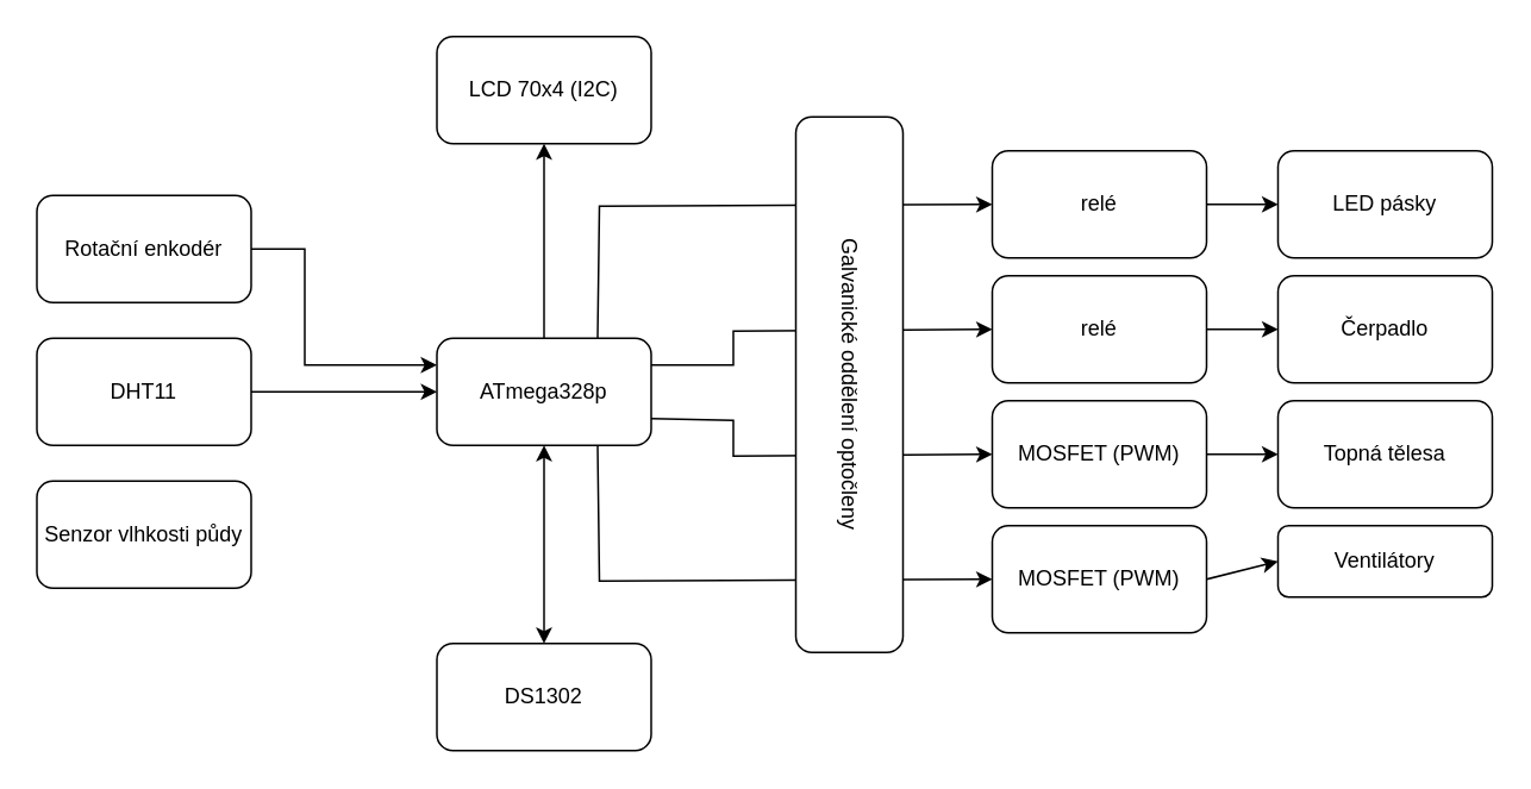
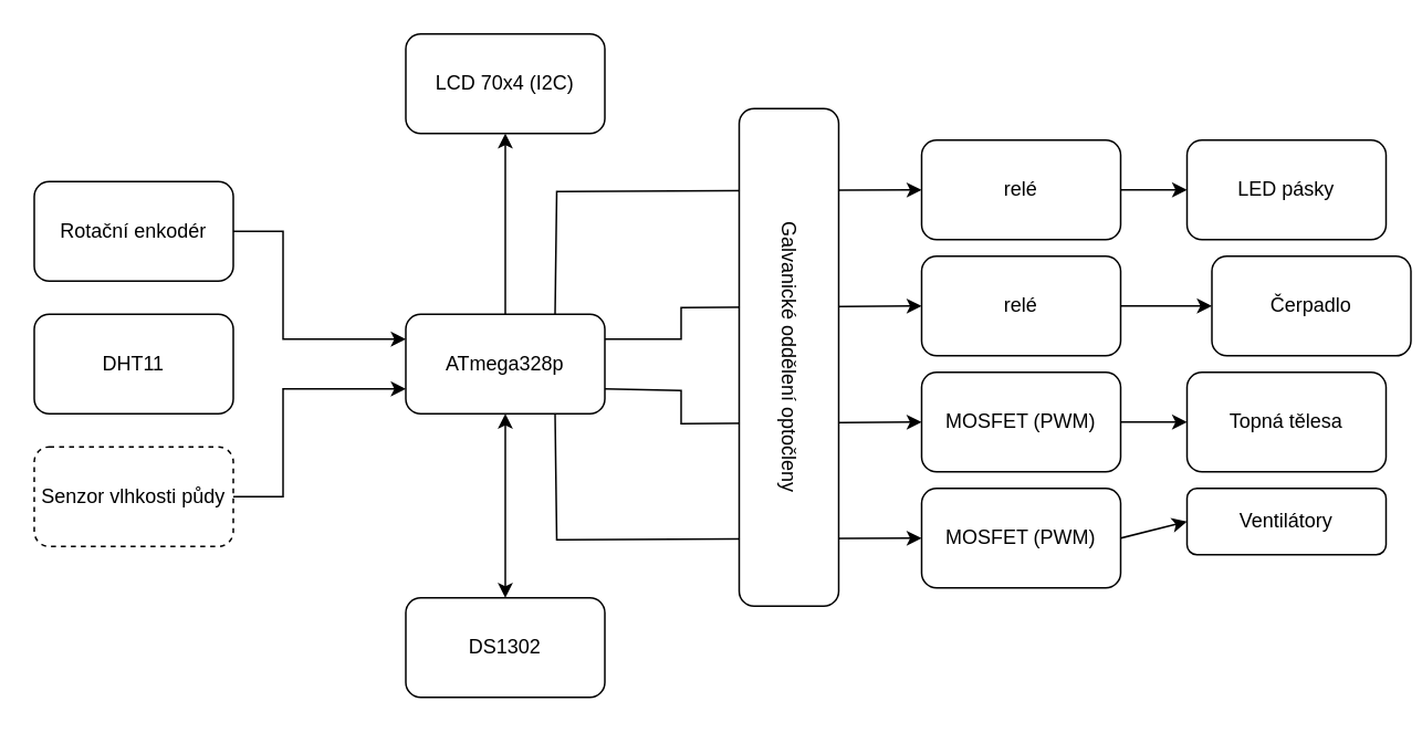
  <mxCell id="0" />
  <mxCell id="1" parent="0" />
  <mxCell id="2" value="ATmega328p" style="rounded=1;whiteSpace=wrap;html=1;" parent="1" vertex="1"><mxGeometry x="244" y="189" width="120" height="60" as="geometry" /></mxCell>
  <mxCell id="3" value="DS1302" style="rounded=1;whiteSpace=wrap;html=1;" parent="1" vertex="1"><mxGeometry x="244" y="360" width="120" height="60" as="geometry" /></mxCell>
  <mxCell id="4" value="" style="endArrow=classic;startArrow=classic;html=1;rounded=0;exitX=0.5;exitY=0;exitDx=0;exitDy=0;entryX=0.5;entryY=1;entryDx=0;entryDy=0;" parent="1" source="3" target="2" edge="1"><mxGeometry width="50" height="50" relative="1" as="geometry"><mxPoint x="280" y="-55" as="sourcePoint" /><mxPoint x="330" y="-105" as="targetPoint" /></mxGeometry></mxCell>
  <mxCell id="5" value="DHT11" style="rounded=1;whiteSpace=wrap;html=1;" parent="1" vertex="1"><mxGeometry x="20" y="189" width="120" height="60" as="geometry" /></mxCell>
- <mxCell id="6" value="Senzor vlhkosti půdy" style="rounded=1;whiteSpace=wrap;html=1;" parent="1" vertex="1"><mxGeometry x="20" y="269" width="120" height="60" as="geometry" /></mxCell>
+ <mxCell id="6" value="Senzor vlhkosti půdy" style="rounded=1;whiteSpace=wrap;html=1;dashed=1;" parent="1" vertex="1"><mxGeometry x="20" y="269" width="120" height="60" as="geometry" /></mxCell>
  <mxCell id="7" value="LCD 70x4 (I2C)" style="rounded=1;whiteSpace=wrap;html=1;" parent="1" vertex="1"><mxGeometry x="244" y="20" width="120" height="60" as="geometry" /></mxCell>
  <mxCell id="8" value="" style="endArrow=classic;html=1;rounded=0;entryX=0.5;entryY=1;entryDx=0;entryDy=0;exitX=0.5;exitY=0;exitDx=0;exitDy=0;" parent="1" source="2" target="7" edge="1"><mxGeometry width="50" height="50" relative="1" as="geometry"><mxPoint x="280" y="-155" as="sourcePoint" /><mxPoint x="330" y="-205" as="targetPoint" /></mxGeometry></mxCell>
  <mxCell id="9" value="Rotační enkodér" style="rounded=1;whiteSpace=wrap;html=1;" parent="1" vertex="1"><mxGeometry x="20" y="109" width="120" height="60" as="geometry" /></mxCell>
- <mxCell id="10" value="" style="endArrow=classic;html=1;rounded=0;exitX=1;exitY=0.5;exitDx=0;exitDy=0;entryX=0;entryY=0.5;entryDx=0;entryDy=0;" parent="1" source="5" target="2" edge="1"><mxGeometry width="50" height="50" relative="1" as="geometry"><mxPoint x="445" y="195" as="sourcePoint" /><mxPoint x="495" y="145" as="targetPoint" /></mxGeometry></mxCell>
  <mxCell id="11" value="" style="endArrow=classic;html=1;rounded=0;exitX=1;exitY=0.5;exitDx=0;exitDy=0;entryX=0;entryY=0.25;entryDx=0;entryDy=0;" parent="1" source="9" target="2" edge="1"><mxGeometry width="50" height="50" relative="1" as="geometry"><mxPoint x="270" y="185" as="sourcePoint" /><mxPoint x="320" y="135" as="targetPoint" /><Array as="points"><mxPoint x="170" y="139" /><mxPoint x="170" y="204" /></Array></mxGeometry></mxCell>
+ <mxCell id="12" value="" style="endArrow=classic;html=1;rounded=0;exitX=1;exitY=0.5;exitDx=0;exitDy=0;entryX=0;entryY=0.75;entryDx=0;entryDy=0;" parent="1" source="6" target="2" edge="1"><mxGeometry width="50" height="50" relative="1" as="geometry"><mxPoint x="270" y="265" as="sourcePoint" /><mxPoint x="320" y="215" as="targetPoint" /><Array as="points"><mxPoint x="170" y="299" /><mxPoint x="170" y="234" /></Array></mxGeometry></mxCell>
  <mxCell id="13" value="" style="endArrow=classic;html=1;rounded=0;exitX=0.75;exitY=0;exitDx=0;exitDy=0;entryX=0;entryY=0.5;entryDx=0;entryDy=0;" parent="1" source="2" target="23" edge="1"><mxGeometry width="50" height="50" relative="1" as="geometry"><mxPoint x="320" y="230" as="sourcePoint" /><mxPoint x="505" y="114" as="targetPoint" /><Array as="points"><mxPoint x="335" y="115" /></Array></mxGeometry></mxCell>
  <mxCell id="14" value="" style="endArrow=classic;html=1;rounded=0;exitX=1;exitY=0.25;exitDx=0;exitDy=0;entryX=0;entryY=0.5;entryDx=0;entryDy=0;" parent="1" source="2" target="21" edge="1"><mxGeometry width="50" height="50" relative="1" as="geometry"><mxPoint x="390" y="210" as="sourcePoint" /><mxPoint x="485" y="185" as="targetPoint" /><Array as="points"><mxPoint x="410" y="204" /><mxPoint x="410" y="185" /></Array></mxGeometry></mxCell>
  <mxCell id="15" value="" style="endArrow=classic;html=1;rounded=0;exitX=1;exitY=0.75;exitDx=0;exitDy=0;entryX=0;entryY=0.5;entryDx=0;entryDy=0;" parent="1" source="2" target="22" edge="1"><mxGeometry width="50" height="50" relative="1" as="geometry"><mxPoint x="445" y="245" as="sourcePoint" /><mxPoint x="475" y="254" as="targetPoint" /><Array as="points"><mxPoint x="410" y="235" /><mxPoint x="410" y="255" /></Array></mxGeometry></mxCell>
  <mxCell id="16" value="" style="endArrow=classic;html=1;rounded=0;exitX=0.75;exitY=1;exitDx=0;exitDy=0;entryX=0;entryY=0.5;entryDx=0;entryDy=0;" parent="1" source="2" target="24" edge="1"><mxGeometry width="50" height="50" relative="1" as="geometry"><mxPoint x="445" y="290" as="sourcePoint" /><mxPoint x="465" y="324" as="targetPoint" /><Array as="points"><mxPoint x="335" y="325" /></Array></mxGeometry></mxCell>
- <mxCell id="17" value="Čerpadlo" style="rounded=1;whiteSpace=wrap;html=1;" parent="1" vertex="1"><mxGeometry x="715" y="154" width="120" height="60" as="geometry" /></mxCell>
+ <mxCell id="17" value="Čerpadlo" style="rounded=1;whiteSpace=wrap;html=1;" parent="1" vertex="1"><mxGeometry x="730" y="154" width="120" height="60" as="geometry" /></mxCell>
  <mxCell id="18" value="Topná tělesa" style="rounded=1;whiteSpace=wrap;html=1;" parent="1" vertex="1"><mxGeometry x="715" y="224" width="120" height="60" as="geometry" /></mxCell>
  <mxCell id="19" value="LED pásky" style="rounded=1;whiteSpace=wrap;html=1;" parent="1" vertex="1"><mxGeometry x="715" y="84" width="120" height="60" as="geometry" /></mxCell>
  <mxCell id="20" value="Ventilátory" style="rounded=1;whiteSpace=wrap;html=1;" parent="1" vertex="1"><mxGeometry x="715" y="294" width="120" height="40" as="geometry" /></mxCell>
  <mxCell id="21" value="relé" style="rounded=1;whiteSpace=wrap;html=1;" vertex="1" parent="1"><mxGeometry x="555" y="154" width="120" height="60" as="geometry" /></mxCell>
  <mxCell id="22" value="MOSFET (PWM)" style="rounded=1;whiteSpace=wrap;html=1;" vertex="1" parent="1"><mxGeometry x="555" y="224" width="120" height="60" as="geometry" /></mxCell>
  <mxCell id="23" value="relé" style="rounded=1;whiteSpace=wrap;html=1;" vertex="1" parent="1"><mxGeometry x="555" y="84" width="120" height="60" as="geometry" /></mxCell>
  <mxCell id="24" value="MOSFET (PWM)" style="rounded=1;whiteSpace=wrap;html=1;" vertex="1" parent="1"><mxGeometry x="555" y="294" width="120" height="60" as="geometry" /></mxCell>
  <mxCell id="25" value="" style="endArrow=classic;html=1;rounded=0;entryX=0;entryY=0.5;entryDx=0;entryDy=0;exitX=1;exitY=0.5;exitDx=0;exitDy=0;" edge="1" parent="1" source="23" target="19"><mxGeometry width="50" height="50" relative="1" as="geometry"><mxPoint x="345" y="170" as="sourcePoint" /><mxPoint x="395" y="120" as="targetPoint" /></mxGeometry></mxCell>
  <mxCell id="26" value="" style="endArrow=classic;html=1;rounded=0;entryX=0;entryY=0.5;entryDx=0;entryDy=0;exitX=1;exitY=0.5;exitDx=0;exitDy=0;" edge="1" parent="1" source="21" target="17"><mxGeometry width="50" height="50" relative="1" as="geometry"><mxPoint x="345" y="170" as="sourcePoint" /><mxPoint x="395" y="120" as="targetPoint" /></mxGeometry></mxCell>
  <mxCell id="27" value="" style="endArrow=classic;html=1;rounded=0;entryX=0;entryY=0.5;entryDx=0;entryDy=0;exitX=1;exitY=0.5;exitDx=0;exitDy=0;" edge="1" parent="1" source="22" target="18"><mxGeometry width="50" height="50" relative="1" as="geometry"><mxPoint x="345" y="170" as="sourcePoint" /><mxPoint x="395" y="120" as="targetPoint" /></mxGeometry></mxCell>
  <mxCell id="28" value="" style="endArrow=classic;html=1;rounded=0;entryX=0;entryY=0.5;entryDx=0;entryDy=0;exitX=1;exitY=0.5;exitDx=0;exitDy=0;" edge="1" parent="1" source="24" target="20"><mxGeometry width="50" height="50" relative="1" as="geometry"><mxPoint x="345" y="170" as="sourcePoint" /><mxPoint x="395" y="120" as="targetPoint" /></mxGeometry></mxCell>
  <mxCell id="29" value="Galvanické oddělení optočleny" style="rounded=1;whiteSpace=wrap;html=1;rotation=90;" vertex="1" parent="1"><mxGeometry x="325" y="185" width="300" height="60" as="geometry" /></mxCell>
